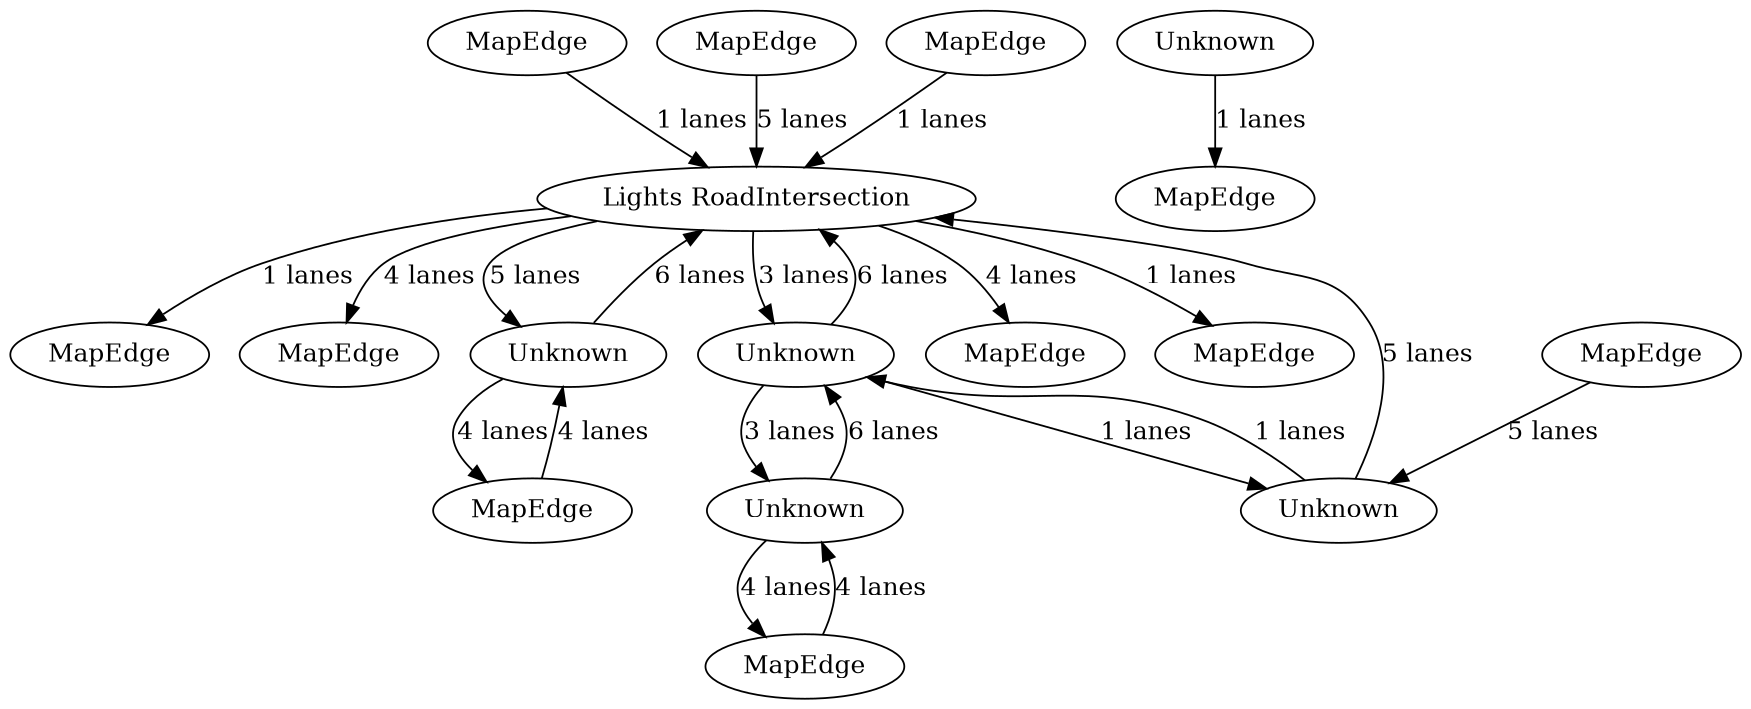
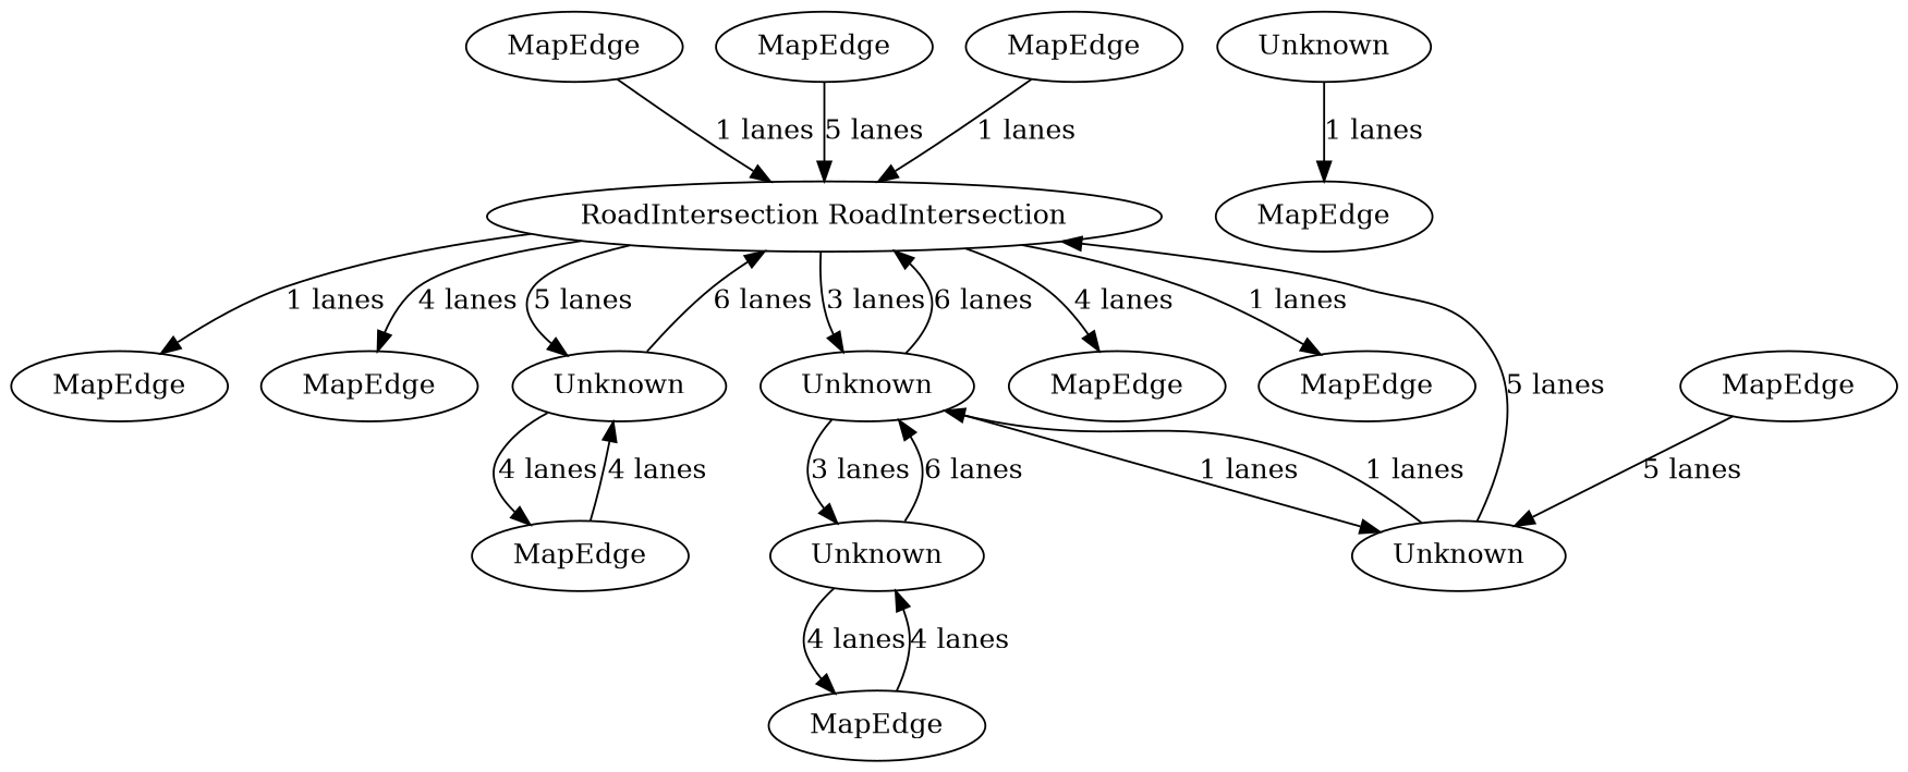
  digraph {
    n1 [label=MapEdge]
-   n2 [label="Lights RoadIntersection"]
+   n2 [label="RoadIntersection RoadIntersection"]
    n3 [label=MapEdge]
    n4 [label=MapEdge]
    n5 [label=MapEdge]
    n6 [label=Unknown]
    n7 [label=MapEdge]
    n8 [label=Unknown]
    n9 [label=Unknown]
    n10 [label=MapEdge]
    n11 [label=Unknown]
    n12 [label=MapEdge]
    n13 [label=MapEdge]
    n14 [label=Unknown]
    n15 [label=MapEdge]
    n16 [label=MapEdge]
    n17 [label=MapEdge]
    n1 -> n2 [label="1 lanes"]
    n2 -> n3 [label="1 lanes"]
    n2 -> n4 [label="4 lanes"]
    n2 -> n6 [label="5 lanes"]
    n2 -> n9 [label="3 lanes"]
    n2 -> n12 [label="4 lanes"]
    n2 -> n13 [label="1 lanes"]
    n5 -> n2 [label="5 lanes"]
    n6 -> n2 [label="6 lanes"]
    n6 -> n7 [label="4 lanes"]
    n7 -> n6 [label="4 lanes"]
    n8 -> n9 [label="6 lanes"]
    n8 -> n10 [label="4 lanes"]
    n9 -> n2 [label="6 lanes"]
    n9 -> n8 [label="3 lanes"]
    n9 -> n11 [label="1 lanes"]
    n10 -> n8 [label="4 lanes"]
    n11 -> n2 [label="5 lanes"]
    n11 -> n9 [label="1 lanes"]
    n14 -> n15 [label="1 lanes"]
    n16 -> n11 [label="5 lanes"]
    n17 -> n2 [label="1 lanes"]
  }
